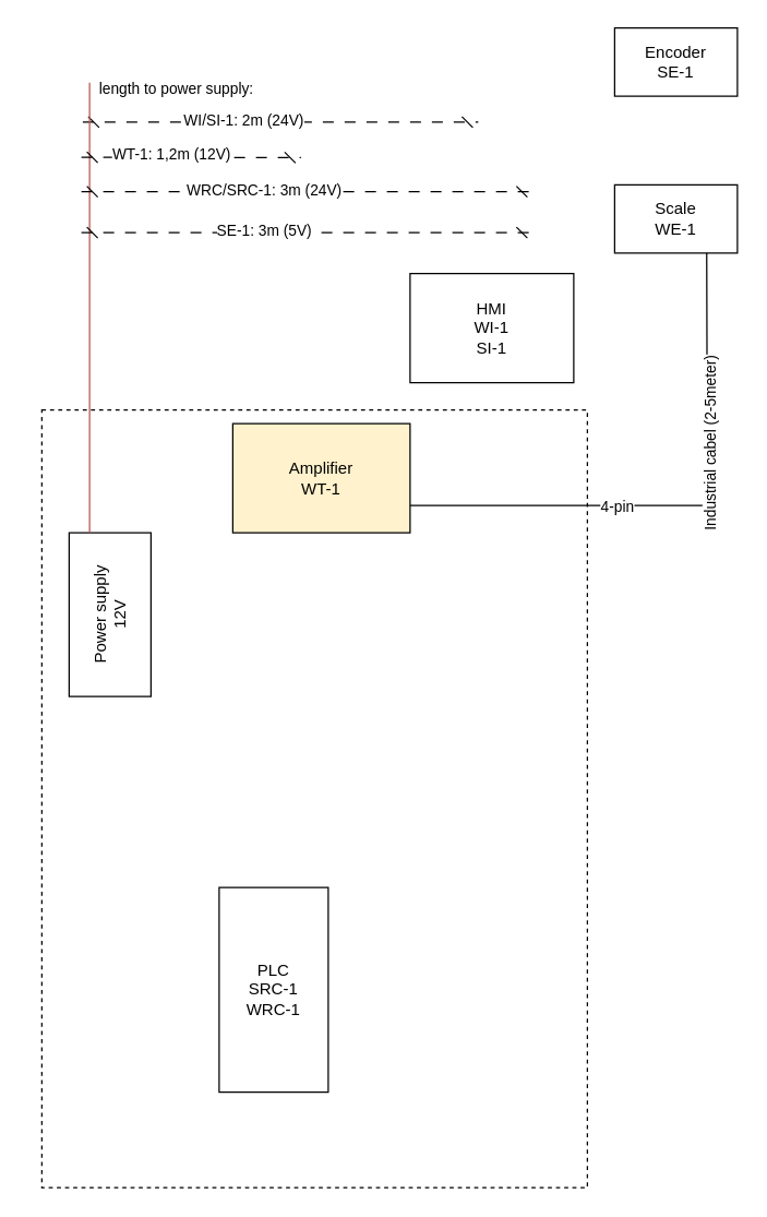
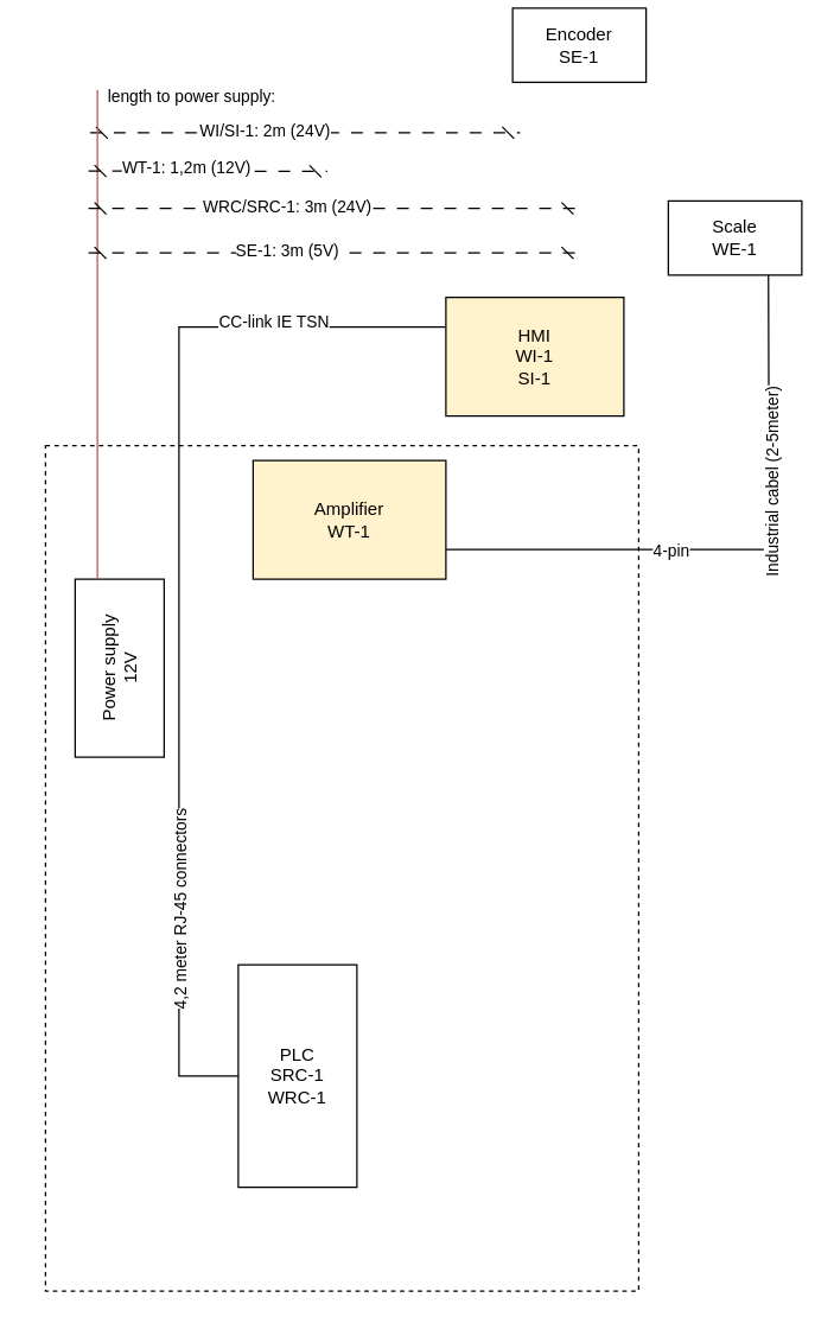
  <mxCell id="0" />
  <mxCell id="1" parent="0" />
  <mxCell id="2" value="" style="rounded=0;whiteSpace=wrap;html=1;fillColor=none;dashed=1;" vertex="1" parent="1"><mxGeometry x="30" y="300" width="400" height="570" as="geometry" /></mxCell>
  <mxCell id="3" value="Power supply&lt;div&gt;12V&lt;/div&gt;" style="rounded=0;whiteSpace=wrap;html=1;rotation=-90;" vertex="1" parent="1"><mxGeometry x="20" y="420" width="120" height="60" as="geometry" /></mxCell>
  <mxCell id="4" value="PLC&lt;div&gt;SRC-1&lt;/div&gt;&lt;div&gt;WRC-1&lt;/div&gt;" style="rounded=0;whiteSpace=wrap;html=1;" vertex="1" parent="1"><mxGeometry x="160" y="650" width="80" height="150" as="geometry" /></mxCell>
- <mxCell id="5" value="HMI&lt;div&gt;WI-1&lt;/div&gt;&lt;div&gt;SI-1&lt;/div&gt;" style="rounded=0;whiteSpace=wrap;html=1;" vertex="1" parent="1"><mxGeometry x="300" y="200" width="120" height="80" as="geometry" /></mxCell>
- <mxCell id="6" value="Encoder&lt;div&gt;SE-1&lt;/div&gt;" style="rounded=0;whiteSpace=wrap;html=1;" vertex="1" parent="1"><mxGeometry x="450" y="20" width="90" height="50" as="geometry" /></mxCell>
+ <mxCell id="5" value="HMI&lt;div&gt;WI-1&lt;/div&gt;&lt;div&gt;SI-1&lt;/div&gt;" style="rounded=0;whiteSpace=wrap;html=1;fillColor=#fff2cc;" vertex="1" parent="1"><mxGeometry x="300" y="200" width="120" height="80" as="geometry" /></mxCell>
+ <mxCell id="6" value="Encoder&lt;div&gt;SE-1&lt;/div&gt;" style="rounded=0;whiteSpace=wrap;html=1;" vertex="1" parent="1"><mxGeometry x="345" y="5" width="90" height="50" as="geometry" /></mxCell>
  <mxCell id="7" value="Scale&lt;div&gt;WE-1&lt;/div&gt;" style="rounded=0;whiteSpace=wrap;html=1;" vertex="1" parent="1"><mxGeometry x="450" y="135" width="90" height="50" as="geometry" /></mxCell>
  <mxCell id="8" value="&lt;div&gt;Amplifier&lt;/div&gt;&lt;div&gt;WT-1&lt;/div&gt;" style="rounded=0;whiteSpace=wrap;html=1;fillColor=#fff2cc;" vertex="1" parent="1"><mxGeometry x="170" y="310" width="130" height="80" as="geometry" /></mxCell>
+ <mxCell id="9" value="" style="endArrow=none;html=1;rounded=0;entryX=0;entryY=0.25;entryDx=0;entryDy=0;exitX=0;exitY=0.5;exitDx=0;exitDy=0;" edge="1" parent="1" source="4" target="5"><mxGeometry width="50" height="50" relative="1" as="geometry"><mxPoint x="-60" y="265" as="sourcePoint" /><mxPoint x="-10" y="215" as="targetPoint" /><Array as="points"><mxPoint x="120" y="725" /><mxPoint x="120" y="220" /></Array></mxGeometry></mxCell>
+ <mxCell id="10" value="CC-link IE TSN" style="edgeLabel;html=1;align=center;verticalAlign=middle;resizable=0;points=[];" vertex="1" connectable="0" parent="9"><mxGeometry x="0.677" y="4" relative="1" as="geometry"><mxPoint as="offset" /></mxGeometry></mxCell>
+ <mxCell id="11" value="4,2 meter RJ-45 connectors" style="edgeLabel;html=1;align=center;verticalAlign=middle;resizable=0;points=[];rotation=-90;" vertex="1" connectable="0" parent="9"><mxGeometry x="-0.583" relative="1" as="geometry"><mxPoint as="offset" /></mxGeometry></mxCell>
  <mxCell id="12" value="" style="endArrow=none;html=1;rounded=0;entryX=0.75;entryY=1;entryDx=0;entryDy=0;exitX=1;exitY=0.75;exitDx=0;exitDy=0;" edge="1" parent="1" source="8" target="7"><mxGeometry width="50" height="50" relative="1" as="geometry"><mxPoint x="518" y="320" as="sourcePoint" /><mxPoint x="520" y="160" as="targetPoint" /><Array as="points"><mxPoint x="518" y="370" /></Array></mxGeometry></mxCell>
  <mxCell id="13" value="4-pin" style="edgeLabel;html=1;align=center;verticalAlign=middle;resizable=0;points=[];" vertex="1" connectable="0" parent="12"><mxGeometry x="-0.252" relative="1" as="geometry"><mxPoint as="offset" /></mxGeometry></mxCell>
  <mxCell id="14" value="Industrial cabel (2-5meter)" style="edgeLabel;html=1;align=center;verticalAlign=middle;resizable=0;points=[];rotation=-90;" vertex="1" connectable="0" parent="12"><mxGeometry x="0.304" y="-3" relative="1" as="geometry"><mxPoint as="offset" /></mxGeometry></mxCell>
  <mxCell id="15" value="" style="endArrow=dash;startArrow=dash;html=1;rounded=0;dashed=1;dashPattern=8 8;startFill=0;endFill=0;" edge="1" parent="1"><mxGeometry width="50" height="50" relative="1" as="geometry"><mxPoint x="60" y="89" as="sourcePoint" /><mxPoint x="350" y="89" as="targetPoint" /></mxGeometry></mxCell>
  <mxCell id="16" value="WI/SI-1: 2m (24V)" style="edgeLabel;html=1;align=center;verticalAlign=middle;resizable=0;points=[];" vertex="1" connectable="0" parent="15"><mxGeometry x="-0.194" y="2" relative="1" as="geometry"><mxPoint as="offset" /></mxGeometry></mxCell>
  <mxCell id="17" value="" style="endArrow=none;html=1;rounded=0;exitX=1;exitY=0.25;exitDx=0;exitDy=0;fillColor=#f8cecc;strokeColor=#b85450;" edge="1" parent="1" source="3"><mxGeometry width="50" height="50" relative="1" as="geometry"><mxPoint x="-130" y="400" as="sourcePoint" /><mxPoint x="65" y="60" as="targetPoint" /></mxGeometry></mxCell>
  <mxCell id="18" value="" style="endArrow=dash;startArrow=dash;html=1;rounded=0;dashed=1;dashPattern=8 8;startFill=0;endFill=0;" edge="1" parent="1"><mxGeometry width="50" height="50" relative="1" as="geometry"><mxPoint x="59" y="114.77" as="sourcePoint" /><mxPoint x="220" y="115" as="targetPoint" /></mxGeometry></mxCell>
  <mxCell id="19" value="WT-1: 1,2m (12V)" style="edgeLabel;html=1;align=center;verticalAlign=middle;resizable=0;points=[];" vertex="1" connectable="0" parent="18"><mxGeometry x="-0.194" y="2" relative="1" as="geometry"><mxPoint as="offset" /></mxGeometry></mxCell>
  <mxCell id="20" value="" style="endArrow=dash;startArrow=dash;html=1;rounded=0;dashed=1;dashPattern=8 8;startFill=0;endFill=0;" edge="1" parent="1"><mxGeometry width="50" height="50" relative="1" as="geometry"><mxPoint x="59" y="140" as="sourcePoint" /><mxPoint x="390" y="140" as="targetPoint" /></mxGeometry></mxCell>
  <mxCell id="21" value="WRC/SRC-1: 3m (24V)" style="edgeLabel;html=1;align=center;verticalAlign=middle;resizable=0;points=[];" vertex="1" connectable="0" parent="20"><mxGeometry x="-0.194" y="2" relative="1" as="geometry"><mxPoint as="offset" /></mxGeometry></mxCell>
  <mxCell id="22" value="&lt;span style=&quot;font-size: 11px; background-color: rgb(255, 255, 255);&quot;&gt;length to power supply:&amp;nbsp;&lt;/span&gt;" style="text;html=1;align=center;verticalAlign=middle;resizable=0;points=[];autosize=1;strokeColor=none;fillColor=none;" vertex="1" parent="1"><mxGeometry x="60" y="50" width="140" height="30" as="geometry" /></mxCell>
  <mxCell id="23" value="" style="endArrow=dash;startArrow=dash;html=1;rounded=0;dashed=1;dashPattern=8 8;startFill=0;endFill=0;" edge="1" parent="1"><mxGeometry width="50" height="50" relative="1" as="geometry"><mxPoint x="59" y="170" as="sourcePoint" /><mxPoint x="390" y="170" as="targetPoint" /></mxGeometry></mxCell>
  <mxCell id="24" value="SE-1: 3m (5V)" style="edgeLabel;html=1;align=center;verticalAlign=middle;resizable=0;points=[];" vertex="1" connectable="0" parent="23"><mxGeometry x="-0.194" y="2" relative="1" as="geometry"><mxPoint as="offset" /></mxGeometry></mxCell>
